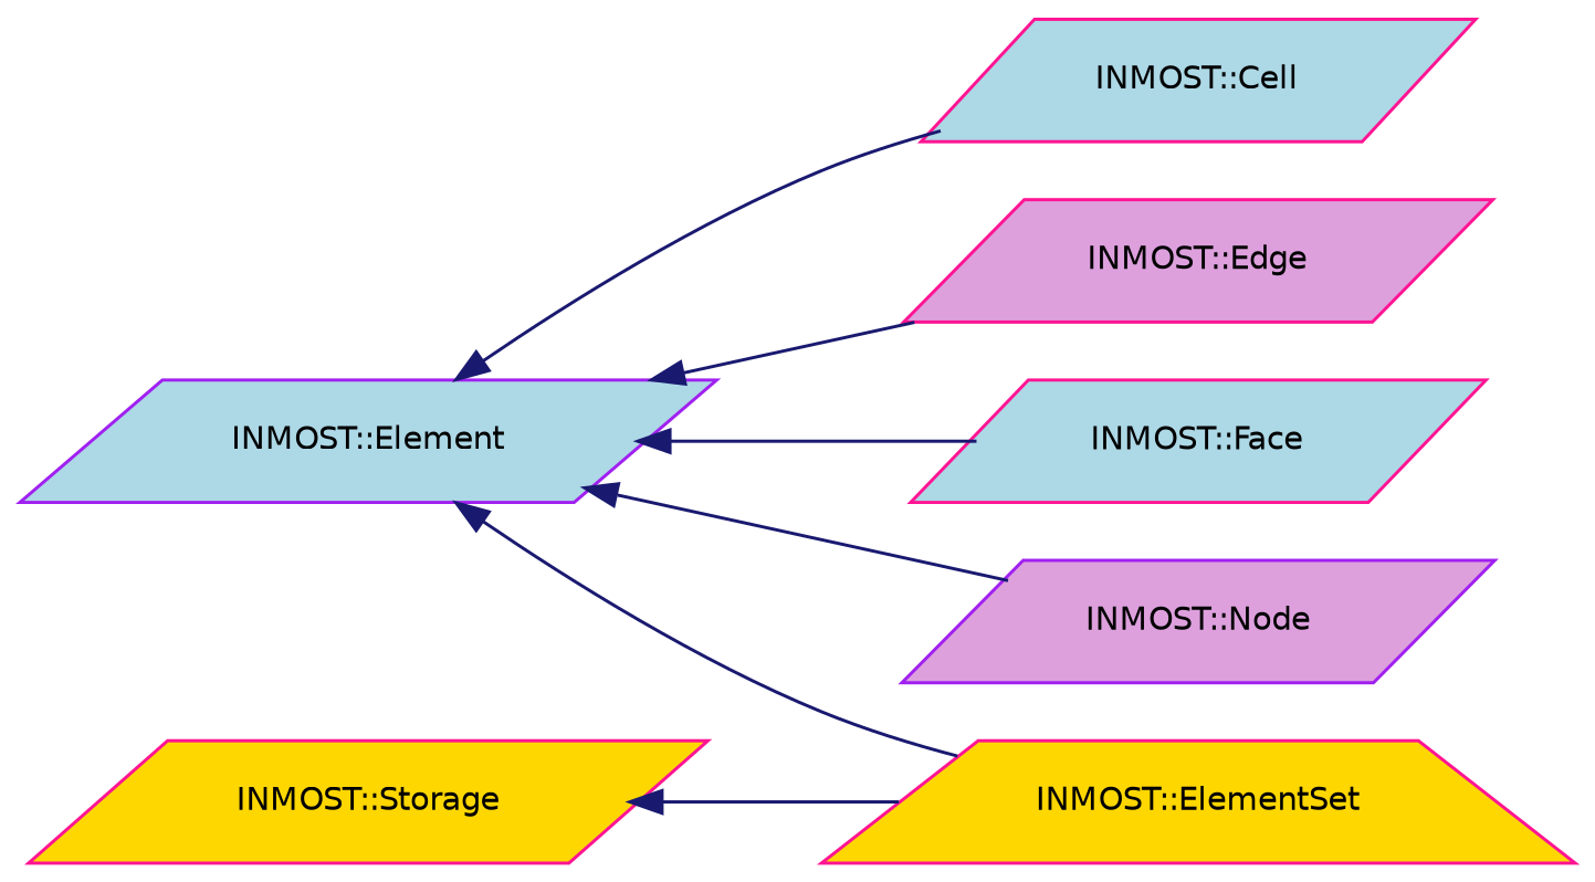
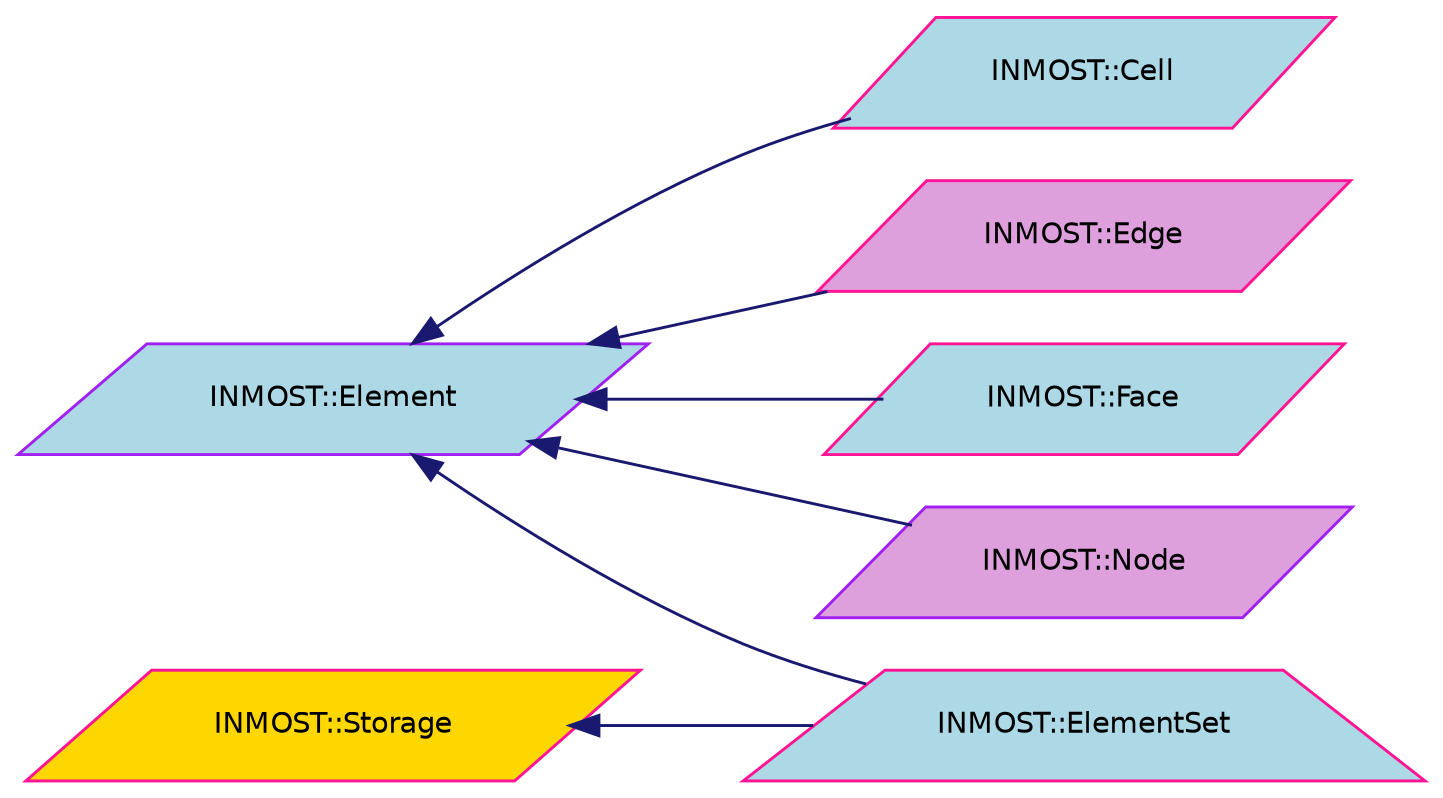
  digraph {
    rankdir=LR
    node [color=deeppink fillcolor=lightblue fontname=Helvetica fontsize=10 shape=parallelogram style=filled]
    edge [color=midnightblue dir=back fontname=Helvetica fontsize=10 labelfontname=Helvetica labelfontsize=10 style=solid]
    n1 [color=purple fontcolor=black height=0.2 label="INMOST::Element" width=0.4]
    n2 [height=0.2 label="INMOST::Cell" width=0.4]
    n3 [fillcolor=plum height=0.2 label="INMOST::Edge" width=0.4]
-   n4 [fillcolor=gold height=0.2 label="INMOST::ElementSet" shape=trapezium width=0.4]
+   n4 [height=0.2 label="INMOST::ElementSet" shape=trapezium width=0.4]
    n5 [height=0.2 label="INMOST::Face" width=0.4]
    n6 [color=purple fillcolor=plum height=0.2 label="INMOST::Node" width=0.4]
    n7 [fillcolor=gold height=0.2 label="INMOST::Storage" width=0.4]
    n1 -> n2
    n1 -> n3
    n1 -> n4
    n1 -> n5
    n1 -> n6
    n7 -> n4
  }
